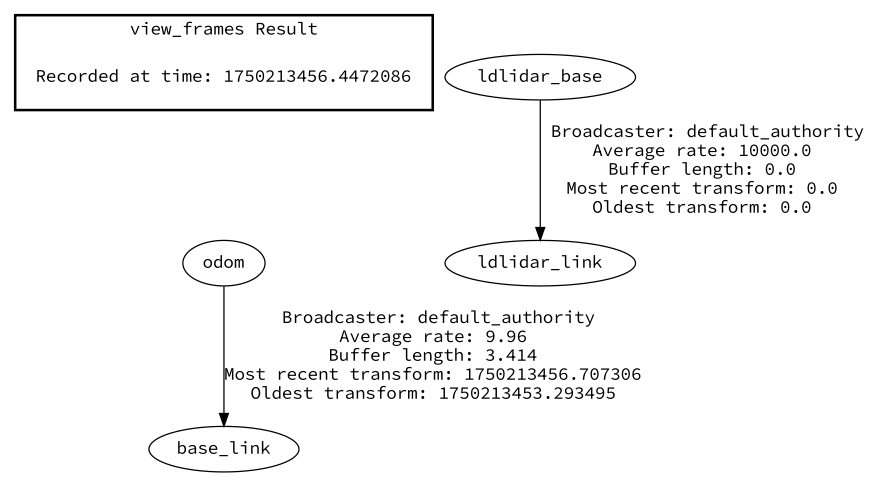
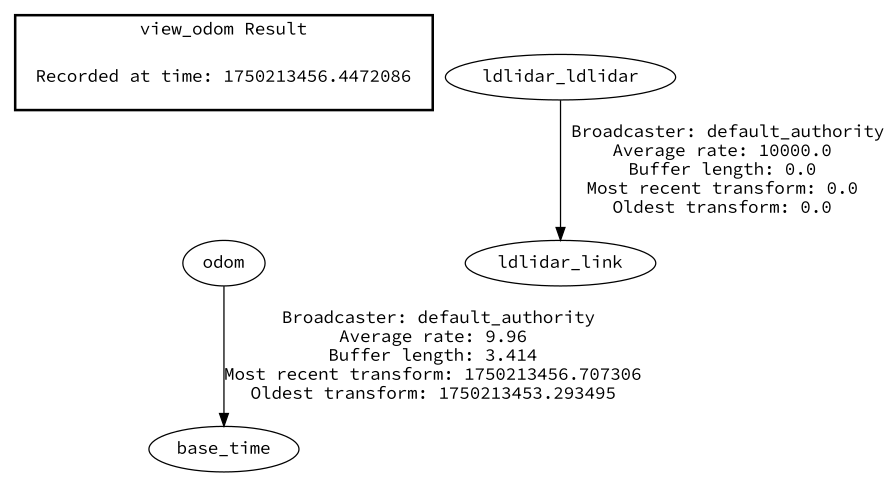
  digraph {
    fontname="Source Code Pro"
    node [fontname="Source Code Pro"]
    edge [fontname="Source Code Pro"]
    n1 [label="Recorded at time: 1750213456.4472086" shape=plaintext]
    odom
-   ldlidar_base
+   ldlidar_base [label=ldlidar_ldlidar]
    ldlidar_link
-   base_link
+   base_link [label=base_time]
    subgraph cluster_1 {
      color=black
-     label="view_frames Result"
+     label="view_odom Result"
      style=bold
      n1
    }
    n1 -> odom [style=invis]
    odom -> base_link [label=" Broadcaster: default_authority\nAverage rate: 9.96\nBuffer length: 3.414\nMost recent transform: 1750213456.707306\nOldest transform: 1750213453.293495\n"]
    ldlidar_base -> ldlidar_link [label=" Broadcaster: default_authority\nAverage rate: 10000.0\nBuffer length: 0.0\nMost recent transform: 0.0\nOldest transform: 0.0\n"]
  }
